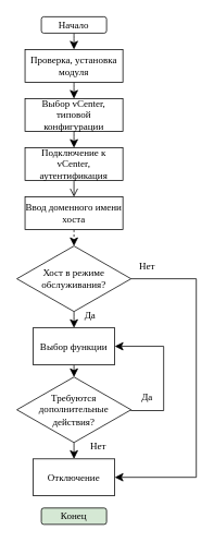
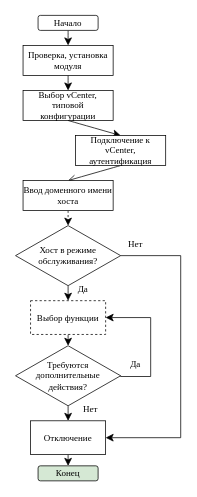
  <mxCell id="0" />
  <mxCell id="1" parent="0" />
  <mxCell id="2" style="edgeStyle=none;curved=1;rounded=0;orthogonalLoop=1;jettySize=auto;html=1;exitX=0.5;exitY=1;exitDx=0;exitDy=0;entryX=0.5;entryY=0;entryDx=0;entryDy=0;fontSize=12;startSize=8;endSize=8;fontFamily=Times New Roman;" edge="1" parent="1" source="3" target="5"><mxGeometry relative="1" as="geometry" /></mxCell>
  <mxCell id="3" value="Начало" style="rounded=1;whiteSpace=wrap;html=1;fontFamily=Times New Roman;" vertex="1" parent="1"><mxGeometry x="50" y="20" width="80" height="20" as="geometry" /></mxCell>
  <mxCell id="4" style="edgeStyle=none;curved=1;rounded=0;orthogonalLoop=1;jettySize=auto;html=1;exitX=0.5;exitY=1;exitDx=0;exitDy=0;entryX=0.5;entryY=0;entryDx=0;entryDy=0;fontSize=12;startSize=8;endSize=8;fontFamily=Times New Roman;" edge="1" parent="1" source="5" target="7"><mxGeometry relative="1" as="geometry" /></mxCell>
  <mxCell id="5" value="Проверка, установка модуля" style="rounded=0;whiteSpace=wrap;html=1;fontFamily=Times New Roman;" vertex="1" parent="1"><mxGeometry x="30" y="60" width="120" height="40" as="geometry" /></mxCell>
  <mxCell id="6" style="edgeStyle=none;curved=1;rounded=0;orthogonalLoop=1;jettySize=auto;html=1;exitX=0.5;exitY=1;exitDx=0;exitDy=0;entryX=0.5;entryY=0;entryDx=0;entryDy=0;fontSize=12;startSize=8;endSize=8;fontFamily=Times New Roman;" edge="1" parent="1" source="7" target="9"><mxGeometry relative="1" as="geometry" /></mxCell>
  <mxCell id="7" value="Выбор vCenter, типовой конфигурации" style="rounded=0;whiteSpace=wrap;html=1;fontFamily=Times New Roman;" vertex="1" parent="1"><mxGeometry x="30" y="120" width="120" height="40" as="geometry" /></mxCell>
  <mxCell id="8" style="edgeStyle=none;curved=1;rounded=0;orthogonalLoop=1;jettySize=auto;html=1;exitX=0.5;exitY=1;exitDx=0;exitDy=0;entryX=0.5;entryY=0;entryDx=0;entryDy=0;fontSize=12;startSize=8;endSize=8;fontFamily=Times New Roman;endArrow=open;" edge="1" parent="1" source="9" target="11"><mxGeometry relative="1" as="geometry" /></mxCell>
- <mxCell id="9" value="Подключение к vCenter, аутентификация" style="rounded=0;whiteSpace=wrap;html=1;fontFamily=Times New Roman;" vertex="1" parent="1"><mxGeometry x="30" y="180" width="120" height="40" as="geometry" /></mxCell>
+ <mxCell id="9" value="Подключение к vCenter, аутентификация" style="rounded=0;whiteSpace=wrap;html=1;fontFamily=Times New Roman;" vertex="1" parent="1"><mxGeometry x="100" y="180" width="120" height="40" as="geometry" /></mxCell>
  <mxCell id="10" style="edgeStyle=none;curved=1;rounded=0;orthogonalLoop=1;jettySize=auto;html=1;exitX=0.5;exitY=1;exitDx=0;exitDy=0;entryX=0.5;entryY=0;entryDx=0;entryDy=0;fontSize=12;startSize=8;endSize=8;fontFamily=Times New Roman;dashed=1;" edge="1" parent="1" source="11" target="14"><mxGeometry relative="1" as="geometry" /></mxCell>
  <mxCell id="11" value="Ввод доменного имени хоста" style="rounded=0;whiteSpace=wrap;html=1;fontFamily=Times New Roman;" vertex="1" parent="1"><mxGeometry x="30" y="240" width="120" height="40" as="geometry" /></mxCell>
  <mxCell id="12" style="edgeStyle=none;curved=1;rounded=0;orthogonalLoop=1;jettySize=auto;html=1;exitX=0.5;exitY=1;exitDx=0;exitDy=0;entryX=0.5;entryY=0;entryDx=0;entryDy=0;fontSize=12;startSize=8;endSize=8;fontFamily=Times New Roman;" edge="1" parent="1" source="14" target="16"><mxGeometry relative="1" as="geometry" /></mxCell>
  <mxCell id="13" style="edgeStyle=orthogonalEdgeStyle;rounded=0;orthogonalLoop=1;jettySize=auto;html=1;exitX=1;exitY=0.5;exitDx=0;exitDy=0;entryX=1;entryY=0.5;entryDx=0;entryDy=0;fontSize=12;startSize=8;endSize=8;fontFamily=Times New Roman;" edge="1" parent="1" source="14" target="20"><mxGeometry relative="1" as="geometry"><Array as="points"><mxPoint x="240" y="340" /><mxPoint x="240" y="583" /></Array></mxGeometry></mxCell>
  <mxCell id="14" value="Хост в режиме обслуживания?" style="rhombus;whiteSpace=wrap;html=1;fontFamily=Times New Roman;" vertex="1" parent="1"><mxGeometry x="20" y="300" width="140" height="80" as="geometry" /></mxCell>
  <mxCell id="15" style="edgeStyle=none;curved=1;rounded=0;orthogonalLoop=1;jettySize=auto;html=1;exitX=0.5;exitY=1;exitDx=0;exitDy=0;entryX=0.5;entryY=0;entryDx=0;entryDy=0;fontSize=12;startSize=8;endSize=8;fontFamily=Times New Roman;" edge="1" parent="1" source="16" target="18"><mxGeometry relative="1" as="geometry" /></mxCell>
- <mxCell id="16" value="Выбор функции" style="rounded=0;whiteSpace=wrap;html=1;fontFamily=Times New Roman;" vertex="1" parent="1"><mxGeometry x="40" y="400" width="100" height="45" as="geometry" /></mxCell>
+ <mxCell id="16" value="Выбор функции" style="rounded=0;whiteSpace=wrap;html=1;fontFamily=Times New Roman;dashed=1;" vertex="1" parent="1"><mxGeometry x="40" y="400" width="100" height="45" as="geometry" /></mxCell>
  <mxCell id="17" style="edgeStyle=none;curved=1;rounded=0;orthogonalLoop=1;jettySize=auto;html=1;exitX=0.5;exitY=1;exitDx=0;exitDy=0;entryX=0.5;entryY=0;entryDx=0;entryDy=0;fontSize=12;startSize=8;endSize=8;fontFamily=Times New Roman;" edge="1" parent="1" source="18" target="20"><mxGeometry relative="1" as="geometry" /></mxCell>
  <mxCell id="18" value="Требуются дополнительные действия?" style="rhombus;whiteSpace=wrap;html=1;fontFamily=Times New Roman;" vertex="1" parent="1"><mxGeometry x="20" y="460" width="140" height="80" as="geometry" /></mxCell>
+ <mxCell id="19" style="edgeStyle=none;curved=1;rounded=0;orthogonalLoop=1;jettySize=auto;html=1;exitX=0.5;exitY=1;exitDx=0;exitDy=0;entryX=0.5;entryY=0;entryDx=0;entryDy=0;fontSize=12;startSize=8;endSize=8;fontFamily=Times New Roman;" edge="1" parent="1" source="20" target="21"><mxGeometry relative="1" as="geometry" /></mxCell>
  <mxCell id="20" value="Отключение" style="rounded=0;whiteSpace=wrap;html=1;fontFamily=Times New Roman;" vertex="1" parent="1"><mxGeometry x="40" y="560" width="100" height="45" as="geometry" /></mxCell>
  <mxCell id="21" value="Конец" style="rounded=1;whiteSpace=wrap;html=1;fontFamily=Times New Roman;fillColor=#d5e8d4;" vertex="1" parent="1"><mxGeometry x="50" y="620" width="80" height="20" as="geometry" /></mxCell>
  <mxCell id="22" value="" style="endArrow=classic;html=1;rounded=0;fontSize=12;startSize=8;endSize=8;entryX=1;entryY=0.5;entryDx=0;entryDy=0;edgeStyle=orthogonalEdgeStyle;fontFamily=Times New Roman;" edge="1" parent="1" target="16"><mxGeometry width="50" height="50" relative="1" as="geometry"><mxPoint x="160" y="500" as="sourcePoint" /><mxPoint x="210" y="450" as="targetPoint" /><Array as="points"><mxPoint x="160" y="501" /><mxPoint x="200" y="501" /><mxPoint x="200" y="423" /></Array></mxGeometry></mxCell>
  <mxCell id="23" value="Да" style="text;html=1;align=center;verticalAlign=middle;whiteSpace=wrap;rounded=0;fontFamily=Times New Roman;" vertex="1" parent="1"><mxGeometry x="80" y="370" width="60" height="30" as="geometry" /></mxCell>
  <mxCell id="24" value="Нет" style="text;html=1;align=center;verticalAlign=middle;whiteSpace=wrap;rounded=0;fontFamily=Times New Roman;" vertex="1" parent="1"><mxGeometry x="150" y="310" width="60" height="30" as="geometry" /></mxCell>
  <mxCell id="25" value="Да" style="text;html=1;align=center;verticalAlign=middle;whiteSpace=wrap;rounded=0;fontFamily=Times New Roman;" vertex="1" parent="1"><mxGeometry x="150" y="470" width="60" height="30" as="geometry" /></mxCell>
  <mxCell id="26" value="Нет" style="text;html=1;align=center;verticalAlign=middle;whiteSpace=wrap;rounded=0;fontFamily=Times New Roman;" vertex="1" parent="1"><mxGeometry x="90" y="530" width="60" height="30" as="geometry" /></mxCell>
